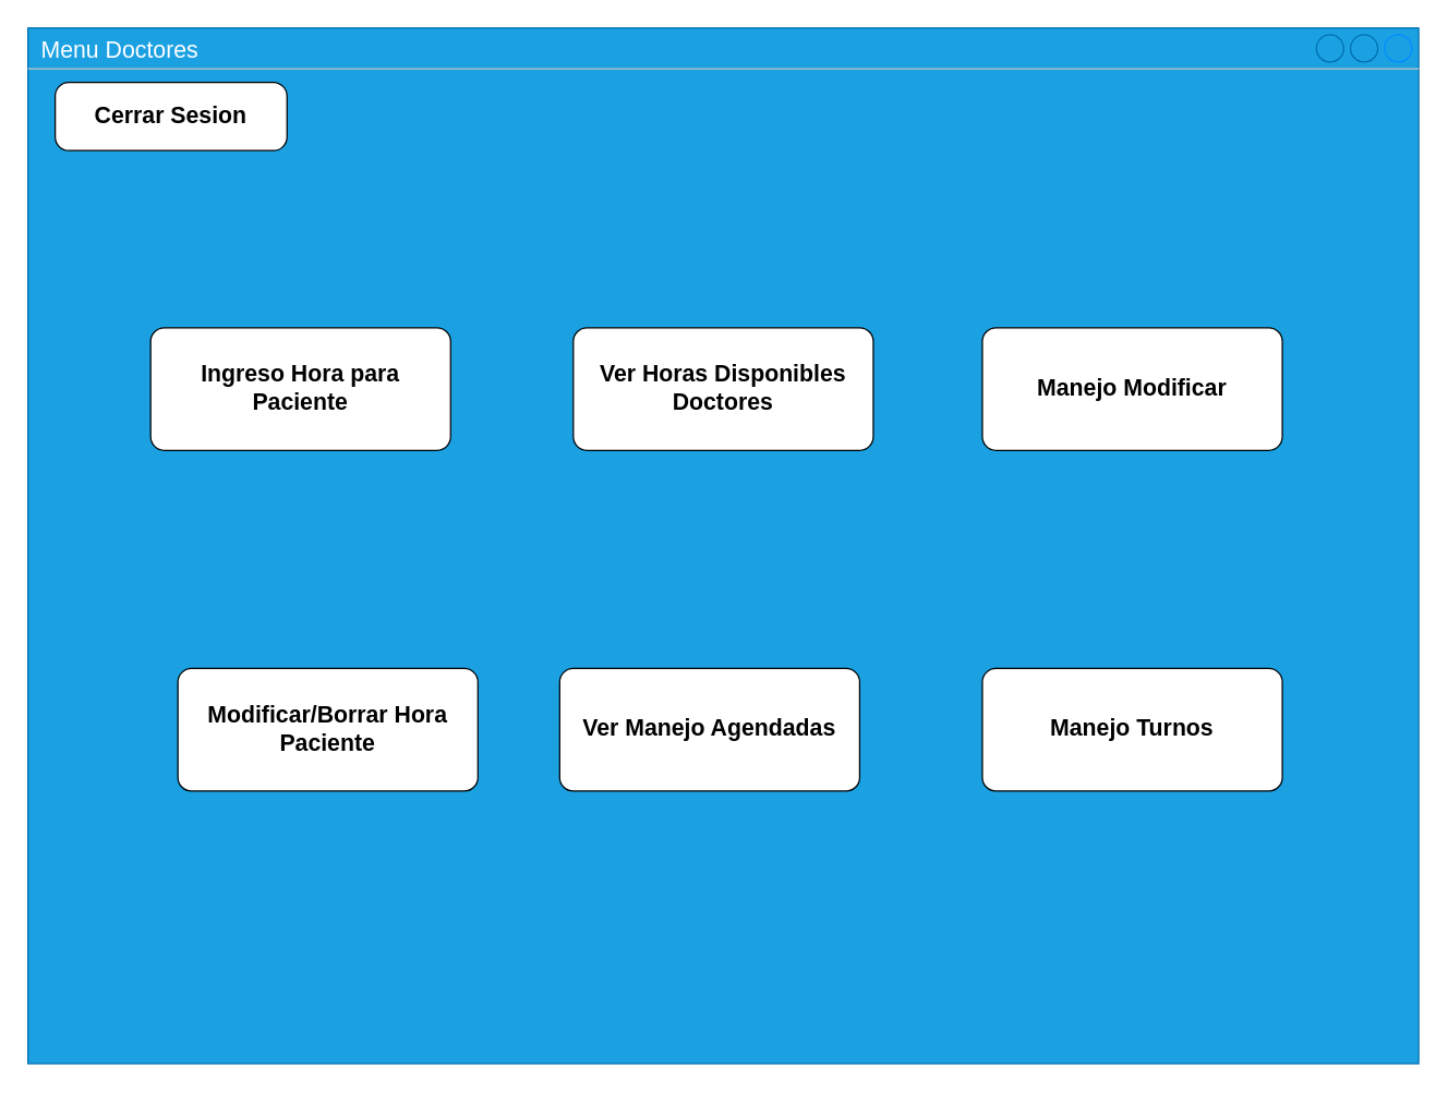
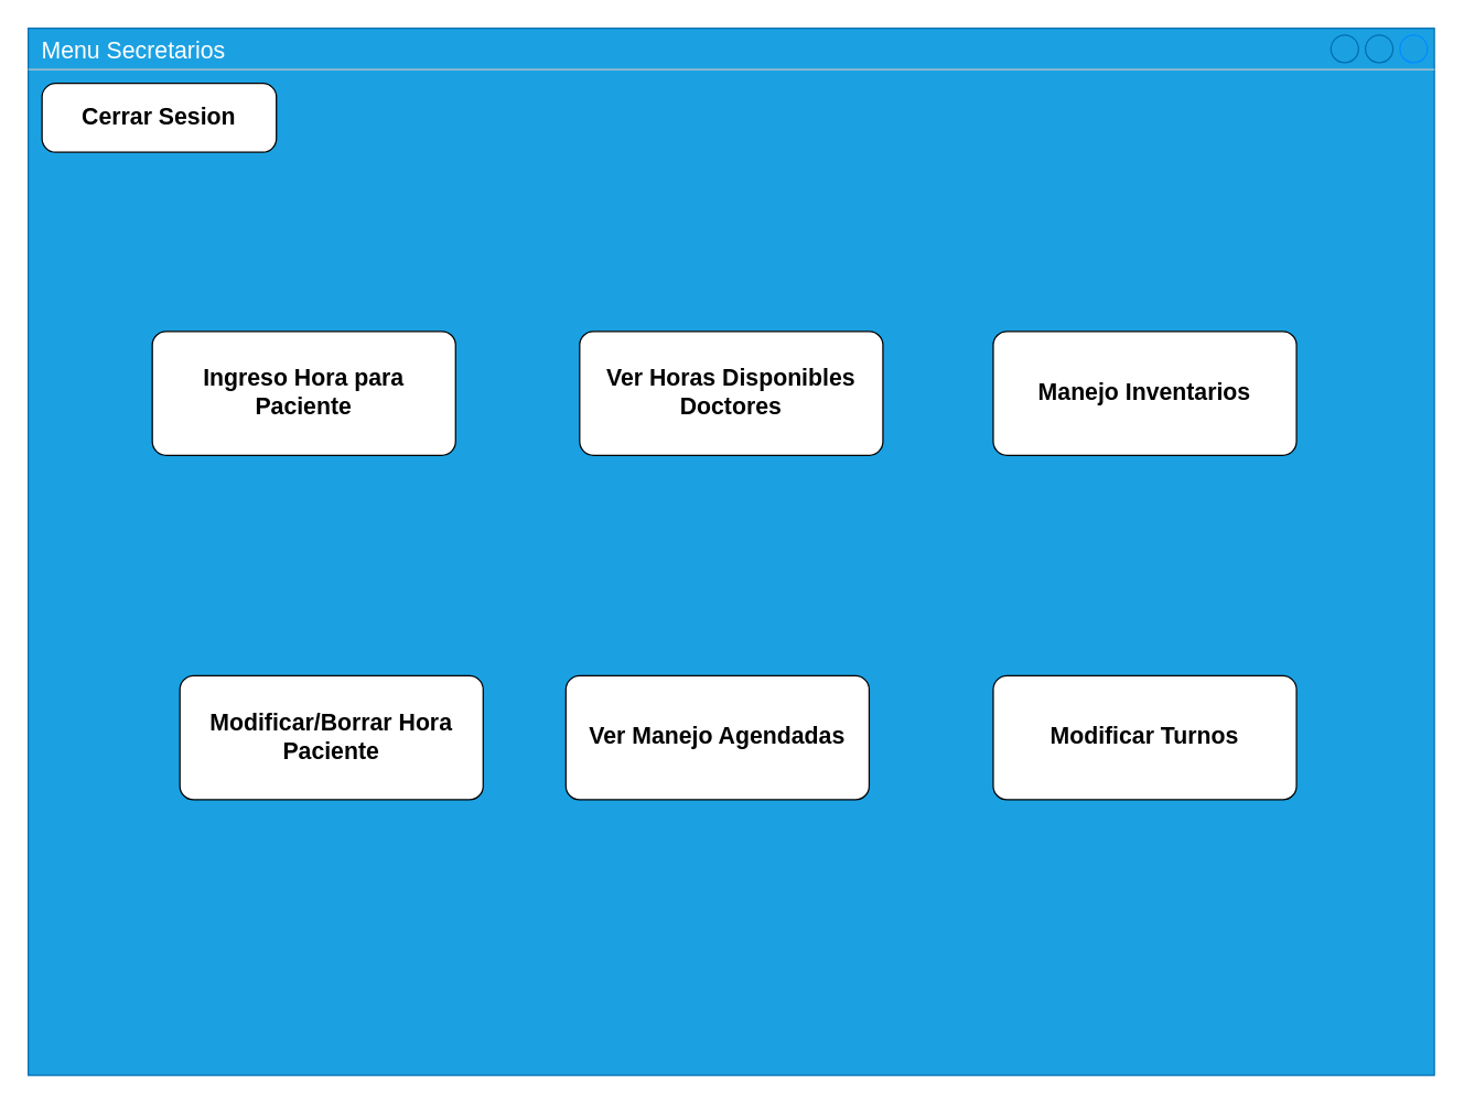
  <mxCell id="0" />
  <mxCell id="1" parent="0" />
- <mxCell id="2" value="Menu Doctores" style="strokeWidth=1;shadow=0;dashed=0;align=center;html=1;shape=mxgraph.mockup.containers.window;align=left;verticalAlign=top;spacingLeft=8;strokeColor2=#008cff;strokeColor3=#c4c4c4;fontColor=#ffffff;mainText=;fontSize=17;labelBackgroundColor=none;whiteSpace=wrap;fillColor=#1ba1e2;strokeColor=#006EAF;" parent="1" vertex="1"><mxGeometry x="20" y="20" width="1020" height="760" as="geometry" /></mxCell>
+ <mxCell id="2" value="Menu Secretarios" style="strokeWidth=1;shadow=0;dashed=0;align=center;html=1;shape=mxgraph.mockup.containers.window;align=left;verticalAlign=top;spacingLeft=8;strokeColor2=#008cff;strokeColor3=#c4c4c4;fontColor=#ffffff;mainText=;fontSize=17;labelBackgroundColor=none;whiteSpace=wrap;fillColor=#1ba1e2;strokeColor=#006EAF;" parent="1" vertex="1"><mxGeometry x="20" y="20" width="1020" height="760" as="geometry" /></mxCell>
  <mxCell id="3" value="Ingreso Hora para Paciente" style="strokeWidth=1;shadow=0;dashed=0;align=center;html=1;shape=mxgraph.mockup.buttons.button;mainText=;buttonStyle=round;fontSize=17;fontStyle=1;whiteSpace=wrap;" parent="1" vertex="1"><mxGeometry x="110" y="240" width="220" height="90" as="geometry" /></mxCell>
  <mxCell id="4" value="Modificar/Borrar Hora Paciente" style="strokeWidth=1;shadow=0;dashed=0;align=center;html=1;shape=mxgraph.mockup.buttons.button;mainText=;buttonStyle=round;fontSize=17;fontStyle=1;whiteSpace=wrap;" parent="1" vertex="1"><mxGeometry x="130" y="490" width="220" height="90" as="geometry" /></mxCell>
  <mxCell id="5" value="Ver Manejo Agendadas" style="strokeWidth=1;shadow=0;dashed=0;align=center;html=1;shape=mxgraph.mockup.buttons.button;mainText=;buttonStyle=round;fontSize=17;fontStyle=1;whiteSpace=wrap;" parent="1" vertex="1"><mxGeometry x="410" y="490" width="220" height="90" as="geometry" /></mxCell>
  <mxCell id="6" value="Ver Horas Disponibles Doctores" style="strokeWidth=1;shadow=0;dashed=0;align=center;html=1;shape=mxgraph.mockup.buttons.button;mainText=;buttonStyle=round;fontSize=17;fontStyle=1;whiteSpace=wrap;" parent="1" vertex="1"><mxGeometry x="420" y="240" width="220" height="90" as="geometry" /></mxCell>
- <mxCell id="7" value="Cerrar Sesion" style="strokeWidth=1;shadow=0;dashed=0;align=center;html=1;shape=mxgraph.mockup.buttons.button;mainText=;buttonStyle=round;fontSize=17;fontStyle=1;whiteSpace=wrap;" parent="1" vertex="1"><mxGeometry x="40" y="60" width="170" height="50" as="geometry" /></mxCell>
- <mxCell id="8" value="Manejo Modificar" style="strokeWidth=1;shadow=0;dashed=0;align=center;html=1;shape=mxgraph.mockup.buttons.button;mainText=;buttonStyle=round;fontSize=17;fontStyle=1;whiteSpace=wrap;" vertex="1" parent="1"><mxGeometry x="720" y="240" width="220" height="90" as="geometry" /></mxCell>
- <mxCell id="9" value="Manejo Turnos" style="strokeWidth=1;shadow=0;dashed=0;align=center;html=1;shape=mxgraph.mockup.buttons.button;mainText=;buttonStyle=round;fontSize=17;fontStyle=1;whiteSpace=wrap;" vertex="1" parent="1"><mxGeometry x="720" y="490" width="220" height="90" as="geometry" /></mxCell>
+ <mxCell id="7" value="Cerrar Sesion" style="strokeWidth=1;shadow=0;dashed=0;align=center;html=1;shape=mxgraph.mockup.buttons.button;mainText=;buttonStyle=round;fontSize=17;fontStyle=1;whiteSpace=wrap;" parent="1" vertex="1"><mxGeometry x="30" y="60" width="170" height="50" as="geometry" /></mxCell>
+ <mxCell id="8" value="Manejo Inventarios" style="strokeWidth=1;shadow=0;dashed=0;align=center;html=1;shape=mxgraph.mockup.buttons.button;mainText=;buttonStyle=round;fontSize=17;fontStyle=1;whiteSpace=wrap;" vertex="1" parent="1"><mxGeometry x="720" y="240" width="220" height="90" as="geometry" /></mxCell>
+ <mxCell id="9" value="Modificar Turnos" style="strokeWidth=1;shadow=0;dashed=0;align=center;html=1;shape=mxgraph.mockup.buttons.button;mainText=;buttonStyle=round;fontSize=17;fontStyle=1;whiteSpace=wrap;" vertex="1" parent="1"><mxGeometry x="720" y="490" width="220" height="90" as="geometry" /></mxCell>
